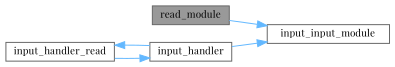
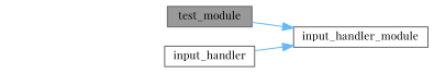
  digraph {
    fontname="Playfair Display"
    rankdir=RL
    node [color=grey40 fillcolor=white fontname="Playfair Display" fontsize=10 shape=box style=filled]
    edge [color=steelblue1 dir=back fontname="Playfair Display" fontsize=10 labelfontname=Helvetica labelfontsize=10 style=solid]
-   n1 [color=gray40 fillcolor=grey60 fontcolor=black height=0.2 label=read_module width=0.4]
-   n2 [height=0.2 label=input_input_module width=0.4]
+   n1 [color=gray40 fillcolor=grey60 fontcolor=black height=0.2 label=test_module width=0.4]
+   n2 [height=0.2 label=input_handler_module width=0.4]
    n3 [height=0.2 label=input_handler width=0.4]
-   n4 [height=0.2 label=input_handler_read width=0.4]
    n2 -> n1
    n2 -> n3
-   n3 -> n4
-   n4 -> n3
  }
